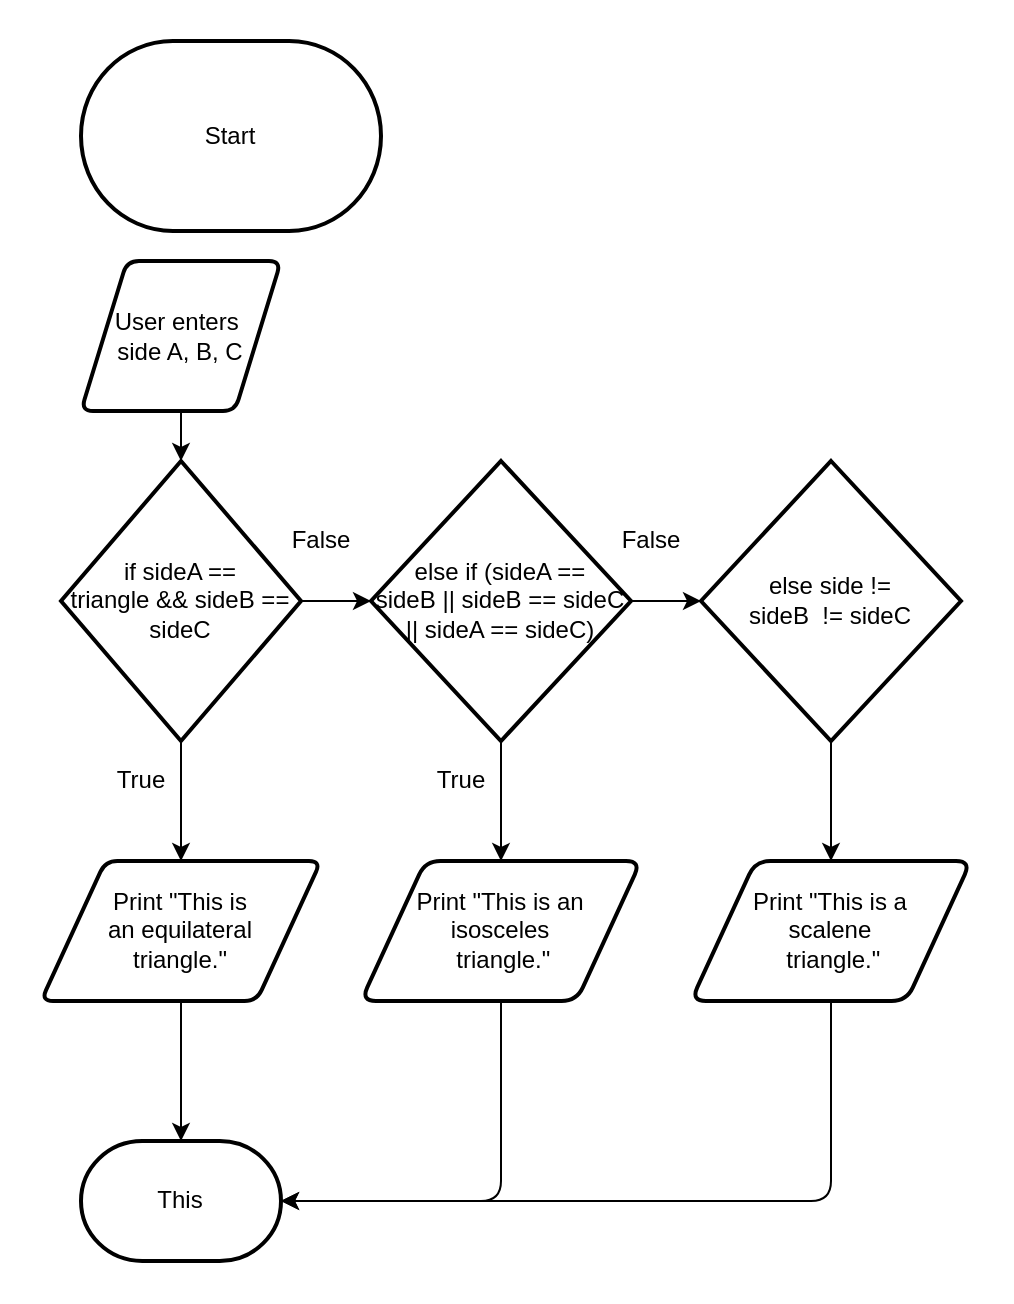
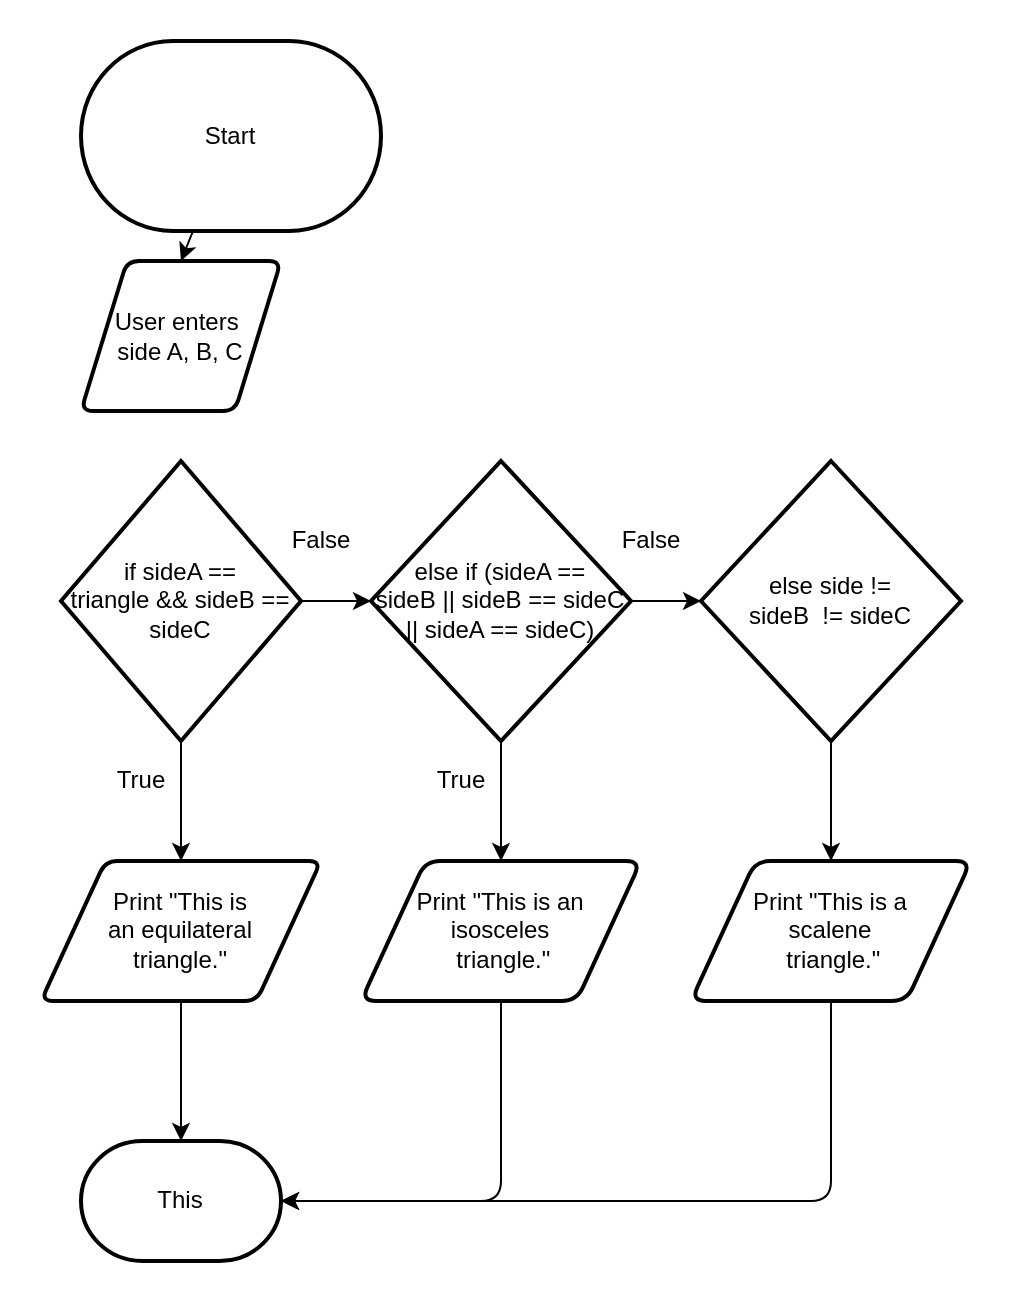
  <mxCell id="0" />
  <mxCell id="1" parent="0" />
+ <mxCell id="2" style="edgeStyle=none;html=1;entryX=0.5;entryY=0;entryDx=0;entryDy=0;" edge="1" parent="1" source="3" target="5"><mxGeometry relative="1" as="geometry" /></mxCell>
  <mxCell id="3" value="Start" style="strokeWidth=2;html=1;shape=mxgraph.flowchart.terminator;whiteSpace=wrap;" vertex="1" parent="1"><mxGeometry x="40" y="20" width="150" height="95" as="geometry" /></mxCell>
- <mxCell id="4" style="edgeStyle=none;html=1;entryX=0.5;entryY=0;entryDx=0;entryDy=0;entryPerimeter=0;" edge="1" parent="1" source="5" target="8"><mxGeometry relative="1" as="geometry" /></mxCell>
  <mxCell id="5" value="User enters&amp;nbsp;&lt;br&gt;side A, B, C" style="shape=parallelogram;html=1;strokeWidth=2;perimeter=parallelogramPerimeter;whiteSpace=wrap;rounded=1;arcSize=12;size=0.23;" vertex="1" parent="1"><mxGeometry x="40" y="130" width="100" height="75" as="geometry" /></mxCell>
  <mxCell id="6" style="edgeStyle=none;html=1;entryX=0;entryY=0.5;entryDx=0;entryDy=0;entryPerimeter=0;" edge="1" parent="1" source="8" target="11"><mxGeometry relative="1" as="geometry" /></mxCell>
  <mxCell id="7" style="edgeStyle=none;html=1;entryX=0.5;entryY=0;entryDx=0;entryDy=0;" edge="1" parent="1" source="8" target="15"><mxGeometry relative="1" as="geometry" /></mxCell>
  <mxCell id="8" value="if sideA == &lt;br&gt;triangle &amp;amp;&amp;amp; sideB == sideC" style="strokeWidth=2;html=1;shape=mxgraph.flowchart.decision;whiteSpace=wrap;" vertex="1" parent="1"><mxGeometry x="30" y="230" width="120" height="140" as="geometry" /></mxCell>
  <mxCell id="9" style="edgeStyle=none;html=1;entryX=0;entryY=0.5;entryDx=0;entryDy=0;entryPerimeter=0;" edge="1" parent="1" source="11" target="13"><mxGeometry relative="1" as="geometry" /></mxCell>
  <mxCell id="10" style="edgeStyle=none;html=1;exitX=0.5;exitY=1;exitDx=0;exitDy=0;exitPerimeter=0;entryX=0.5;entryY=0;entryDx=0;entryDy=0;" edge="1" parent="1" source="11" target="17"><mxGeometry relative="1" as="geometry" /></mxCell>
  <mxCell id="11" value="else if (sideA == &lt;br&gt;sideB || sideB == sideC || sideA == sideC)" style="strokeWidth=2;html=1;shape=mxgraph.flowchart.decision;whiteSpace=wrap;" vertex="1" parent="1"><mxGeometry x="185" y="230" width="130" height="140" as="geometry" /></mxCell>
  <mxCell id="12" style="edgeStyle=none;html=1;exitX=0.5;exitY=1;exitDx=0;exitDy=0;exitPerimeter=0;entryX=0.5;entryY=0;entryDx=0;entryDy=0;" edge="1" parent="1" source="13" target="19"><mxGeometry relative="1" as="geometry" /></mxCell>
  <mxCell id="13" value="else side != &lt;br&gt;sideB&amp;nbsp; != sideC" style="strokeWidth=2;html=1;shape=mxgraph.flowchart.decision;whiteSpace=wrap;" vertex="1" parent="1"><mxGeometry x="350" y="230" width="130" height="140" as="geometry" /></mxCell>
  <mxCell id="14" style="edgeStyle=none;html=1;entryX=0.5;entryY=0;entryDx=0;entryDy=0;entryPerimeter=0;" edge="1" parent="1" source="15" target="24"><mxGeometry relative="1" as="geometry" /></mxCell>
  <mxCell id="15" value="Print&amp;nbsp;&quot;This is &lt;br&gt;an equilateral &lt;br&gt;triangle.&quot;" style="shape=parallelogram;html=1;strokeWidth=2;perimeter=parallelogramPerimeter;whiteSpace=wrap;rounded=1;arcSize=12;size=0.23;" vertex="1" parent="1"><mxGeometry x="20" y="430" width="140" height="70" as="geometry" /></mxCell>
  <mxCell id="16" style="edgeStyle=none;html=1;entryX=1;entryY=0.5;entryDx=0;entryDy=0;entryPerimeter=0;" edge="1" parent="1" source="17" target="24"><mxGeometry relative="1" as="geometry"><Array as="points"><mxPoint x="250" y="600" /></Array></mxGeometry></mxCell>
  <mxCell id="17" value="Print&amp;nbsp;&quot;This is an &lt;br&gt;isosceles&lt;br&gt;&amp;nbsp;triangle.&quot;" style="shape=parallelogram;html=1;strokeWidth=2;perimeter=parallelogramPerimeter;whiteSpace=wrap;rounded=1;arcSize=15;size=0.23;" vertex="1" parent="1"><mxGeometry x="180" y="430" width="140" height="70" as="geometry" /></mxCell>
  <mxCell id="18" style="edgeStyle=none;html=1;" edge="1" parent="1" source="19"><mxGeometry relative="1" as="geometry"><mxPoint x="140" y="600" as="targetPoint" /><Array as="points"><mxPoint x="415" y="600" /></Array></mxGeometry></mxCell>
  <mxCell id="19" value="Print&amp;nbsp;&quot;This is a&lt;br&gt;scalene&lt;br&gt;&amp;nbsp;triangle.&quot;" style="shape=parallelogram;html=1;strokeWidth=2;perimeter=parallelogramPerimeter;whiteSpace=wrap;rounded=1;arcSize=15;size=0.23;" vertex="1" parent="1"><mxGeometry x="345" y="430" width="140" height="70" as="geometry" /></mxCell>
  <mxCell id="20" value="False" style="text;html=1;align=center;verticalAlign=middle;resizable=0;points=[];autosize=1;strokeColor=none;fillColor=none;" vertex="1" parent="1"><mxGeometry x="135" y="260" width="50" height="20" as="geometry" /></mxCell>
  <mxCell id="21" value="False" style="text;html=1;align=center;verticalAlign=middle;resizable=0;points=[];autosize=1;strokeColor=none;fillColor=none;" vertex="1" parent="1"><mxGeometry x="300" y="260" width="50" height="20" as="geometry" /></mxCell>
  <mxCell id="22" value="True" style="text;html=1;align=center;verticalAlign=middle;resizable=0;points=[];autosize=1;strokeColor=none;fillColor=none;" vertex="1" parent="1"><mxGeometry x="50" y="380" width="40" height="20" as="geometry" /></mxCell>
  <mxCell id="23" value="True" style="text;html=1;align=center;verticalAlign=middle;resizable=0;points=[];autosize=1;strokeColor=none;fillColor=none;" vertex="1" parent="1"><mxGeometry x="210" y="380" width="40" height="20" as="geometry" /></mxCell>
  <mxCell id="24" value="This" style="strokeWidth=2;html=1;shape=mxgraph.flowchart.terminator;whiteSpace=wrap;" vertex="1" parent="1"><mxGeometry x="40" y="570" width="100" height="60" as="geometry" /></mxCell>
